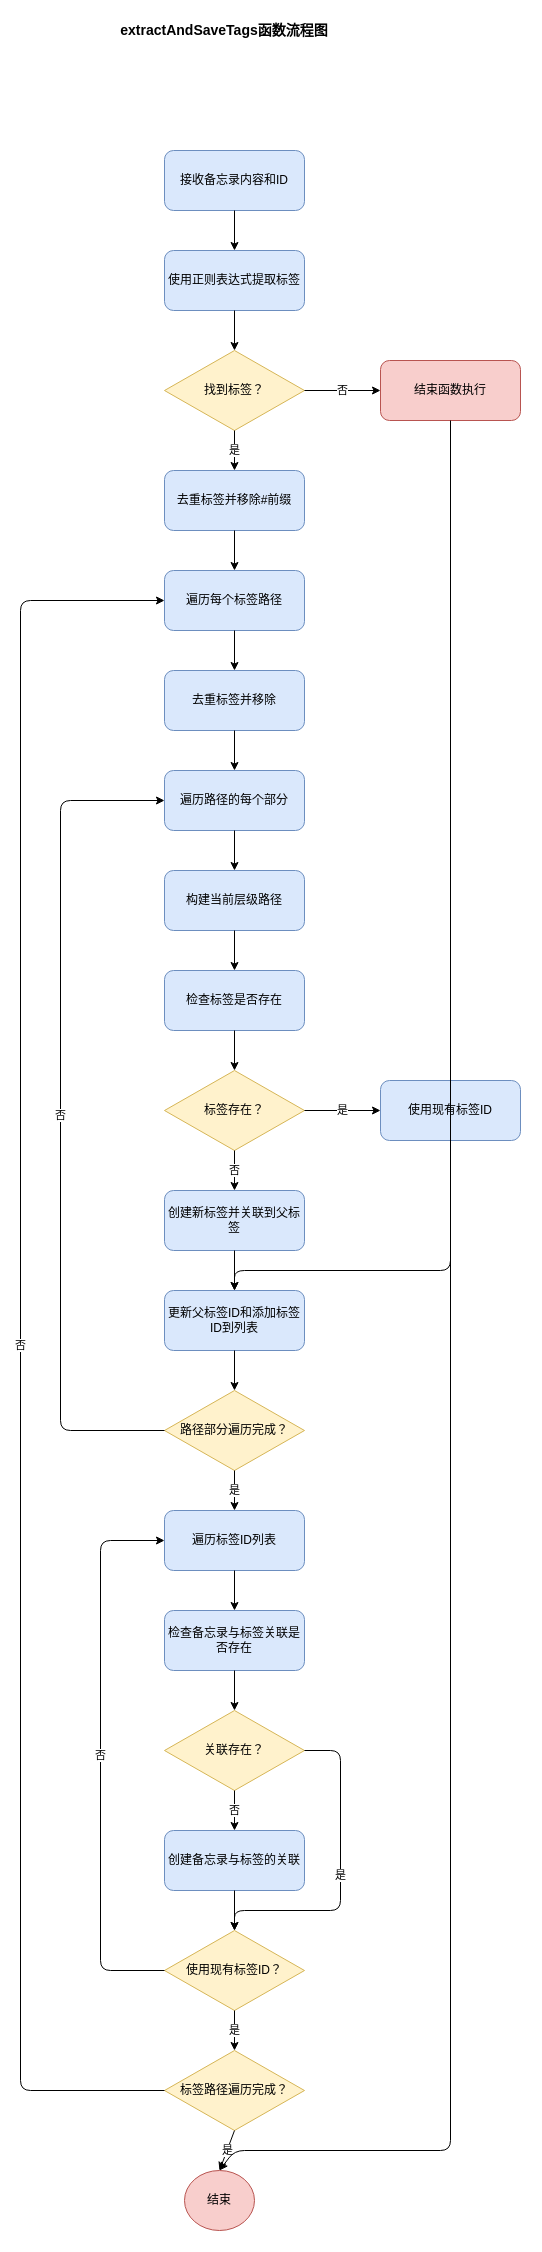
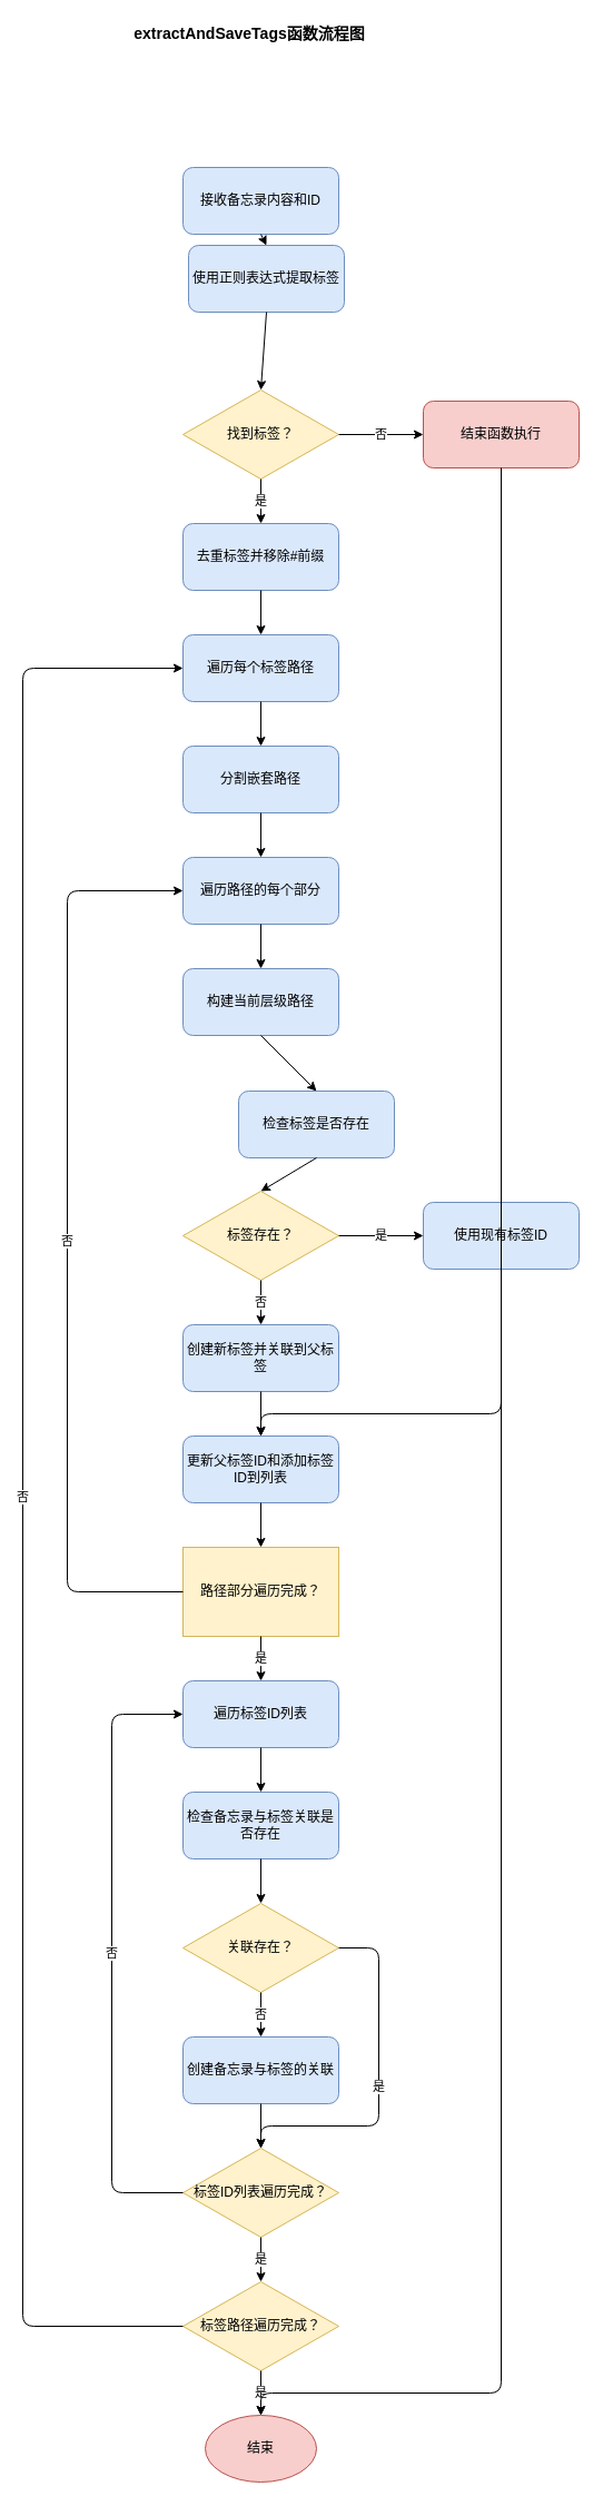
  <mxCell id="0" />
  <mxCell id="1" parent="0" />
  <mxCell id="2" value="&lt;font style=&quot;font-size: 14px&quot;&gt;&lt;b&gt;extractAndSaveTags函数流程图&lt;/b&gt;&lt;/font&gt;" style="text;html=1;strokeColor=none;fillColor=none;align=center;verticalAlign=middle;whiteSpace=wrap;rounded=0;" vertex="1" parent="1"><mxGeometry x="74" y="20" width="300" height="20" as="geometry" /></mxCell>
  <mxCell id="3" value="接收备忘录内容和ID" style="rounded=1;whiteSpace=wrap;html=1;fillColor=#dae8fc;strokeColor=#6c8ebf;" vertex="1" parent="1"><mxGeometry x="164" y="150" width="140" height="60" as="geometry" /></mxCell>
- <mxCell id="4" value="使用正则表达式提取标签" style="rounded=1;whiteSpace=wrap;html=1;fillColor=#dae8fc;strokeColor=#6c8ebf;" vertex="1" parent="1"><mxGeometry x="164" y="250" width="140" height="60" as="geometry" /></mxCell>
+ <mxCell id="4" value="使用正则表达式提取标签" style="rounded=1;whiteSpace=wrap;html=1;fillColor=#dae8fc;strokeColor=#6c8ebf;" vertex="1" parent="1"><mxGeometry x="169" y="220" width="140" height="60" as="geometry" /></mxCell>
  <mxCell id="5" value="找到标签？" style="rhombus;whiteSpace=wrap;html=1;fillColor=#fff2cc;strokeColor=#d6b656;" vertex="1" parent="1"><mxGeometry x="164" y="350" width="140" height="80" as="geometry" /></mxCell>
  <mxCell id="6" value="结束函数执行" style="rounded=1;whiteSpace=wrap;html=1;fillColor=#f8cecc;strokeColor=#b85450;" vertex="1" parent="1"><mxGeometry x="380" y="360" width="140" height="60" as="geometry" /></mxCell>
  <mxCell id="7" value="去重标签并移除#前缀" style="rounded=1;whiteSpace=wrap;html=1;fillColor=#dae8fc;strokeColor=#6c8ebf;" vertex="1" parent="1"><mxGeometry x="164" y="470" width="140" height="60" as="geometry" /></mxCell>
  <mxCell id="8" value="遍历每个标签路径" style="rounded=1;whiteSpace=wrap;html=1;fillColor=#dae8fc;strokeColor=#6c8ebf;" vertex="1" parent="1"><mxGeometry x="164" y="570" width="140" height="60" as="geometry" /></mxCell>
- <mxCell id="9" value="去重标签并移除" style="rounded=1;whiteSpace=wrap;html=1;fillColor=#dae8fc;strokeColor=#6c8ebf;" vertex="1" parent="1"><mxGeometry x="164" y="670" width="140" height="60" as="geometry" /></mxCell>
+ <mxCell id="9" value="分割嵌套路径" style="rounded=1;whiteSpace=wrap;html=1;fillColor=#dae8fc;strokeColor=#6c8ebf;" vertex="1" parent="1"><mxGeometry x="164" y="670" width="140" height="60" as="geometry" /></mxCell>
  <mxCell id="10" value="遍历路径的每个部分" style="rounded=1;whiteSpace=wrap;html=1;fillColor=#dae8fc;strokeColor=#6c8ebf;" vertex="1" parent="1"><mxGeometry x="164" y="770" width="140" height="60" as="geometry" /></mxCell>
  <mxCell id="11" value="构建当前层级路径" style="rounded=1;whiteSpace=wrap;html=1;fillColor=#dae8fc;strokeColor=#6c8ebf;" vertex="1" parent="1"><mxGeometry x="164" y="870" width="140" height="60" as="geometry" /></mxCell>
- <mxCell id="12" value="检查标签是否存在" style="rounded=1;whiteSpace=wrap;html=1;fillColor=#dae8fc;strokeColor=#6c8ebf;" vertex="1" parent="1"><mxGeometry x="164" y="970" width="140" height="60" as="geometry" /></mxCell>
+ <mxCell id="12" value="检查标签是否存在" style="rounded=1;whiteSpace=wrap;html=1;fillColor=#dae8fc;strokeColor=#6c8ebf;" vertex="1" parent="1"><mxGeometry x="214" y="980" width="140" height="60" as="geometry" /></mxCell>
  <mxCell id="13" value="标签存在？" style="rhombus;whiteSpace=wrap;html=1;fillColor=#fff2cc;strokeColor=#d6b656;" vertex="1" parent="1"><mxGeometry x="164" y="1070" width="140" height="80" as="geometry" /></mxCell>
  <mxCell id="14" value="使用现有标签ID" style="rounded=1;whiteSpace=wrap;html=1;fillColor=#dae8fc;strokeColor=#6c8ebf;" vertex="1" parent="1"><mxGeometry x="380" y="1080" width="140" height="60" as="geometry" /></mxCell>
  <mxCell id="15" value="创建新标签并关联到父标签" style="rounded=1;whiteSpace=wrap;html=1;fillColor=#dae8fc;strokeColor=#6c8ebf;" vertex="1" parent="1"><mxGeometry x="164" y="1190" width="140" height="60" as="geometry" /></mxCell>
  <mxCell id="16" value="更新父标签ID和添加标签ID到列表" style="rounded=1;whiteSpace=wrap;html=1;fillColor=#dae8fc;strokeColor=#6c8ebf;" vertex="1" parent="1"><mxGeometry x="164" y="1290" width="140" height="60" as="geometry" /></mxCell>
- <mxCell id="17" value="路径部分遍历完成？" style="rhombus;whiteSpace=wrap;html=1;fillColor=#fff2cc;strokeColor=#d6b656;" vertex="1" parent="1"><mxGeometry x="164" y="1390" width="140" height="80" as="geometry" /></mxCell>
+ <mxCell id="17" value="路径部分遍历完成？" style="whiteSpace=wrap;html=1;fillColor=#fff2cc;strokeColor=#d6b656;rounded=0;" vertex="1" parent="1"><mxGeometry x="164" y="1390" width="140" height="80" as="geometry" /></mxCell>
  <mxCell id="18" value="遍历标签ID列表" style="rounded=1;whiteSpace=wrap;html=1;fillColor=#dae8fc;strokeColor=#6c8ebf;" vertex="1" parent="1"><mxGeometry x="164" y="1510" width="140" height="60" as="geometry" /></mxCell>
  <mxCell id="19" value="检查备忘录与标签关联是否存在" style="rounded=1;whiteSpace=wrap;html=1;fillColor=#dae8fc;strokeColor=#6c8ebf;" vertex="1" parent="1"><mxGeometry x="164" y="1610" width="140" height="60" as="geometry" /></mxCell>
  <mxCell id="20" value="关联存在？" style="rhombus;whiteSpace=wrap;html=1;fillColor=#fff2cc;strokeColor=#d6b656;" vertex="1" parent="1"><mxGeometry x="164" y="1710" width="140" height="80" as="geometry" /></mxCell>
  <mxCell id="21" value="创建备忘录与标签的关联" style="rounded=1;whiteSpace=wrap;html=1;fillColor=#dae8fc;strokeColor=#6c8ebf;" vertex="1" parent="1"><mxGeometry x="164" y="1830" width="140" height="60" as="geometry" /></mxCell>
- <mxCell id="22" value="使用现有标签ID？" style="rhombus;whiteSpace=wrap;html=1;fillColor=#fff2cc;strokeColor=#d6b656;" vertex="1" parent="1"><mxGeometry x="164" y="1930" width="140" height="80" as="geometry" /></mxCell>
+ <mxCell id="22" value="标签ID列表遍历完成？" style="rhombus;whiteSpace=wrap;html=1;fillColor=#fff2cc;strokeColor=#d6b656;" vertex="1" parent="1"><mxGeometry x="164" y="1930" width="140" height="80" as="geometry" /></mxCell>
  <mxCell id="23" value="标签路径遍历完成？" style="rhombus;whiteSpace=wrap;html=1;fillColor=#fff2cc;strokeColor=#d6b656;" vertex="1" parent="1"><mxGeometry x="164" y="2050" width="140" height="80" as="geometry" /></mxCell>
- <mxCell id="24" value="结束" style="ellipse;whiteSpace=wrap;html=1;fillColor=#f8cecc;strokeColor=#b85450;" vertex="1" parent="1"><mxGeometry x="184" y="2170" width="70" height="60" as="geometry" /></mxCell>
+ <mxCell id="24" value="结束" style="ellipse;whiteSpace=wrap;html=1;fillColor=#f8cecc;strokeColor=#b85450;" vertex="1" parent="1"><mxGeometry x="184" y="2170" width="100" height="60" as="geometry" /></mxCell>
  <mxCell id="25" value="" style="endArrow=classic;html=1;exitX=0.5;exitY=1;exitDx=0;exitDy=0;entryX=0.5;entryY=0;entryDx=0;entryDy=0;" edge="1" parent="1" source="3" target="4"><mxGeometry width="50" height="50" relative="1" as="geometry"><mxPoint x="210" y="420" as="sourcePoint" /><mxPoint x="260" y="370" as="targetPoint" /></mxGeometry></mxCell>
  <mxCell id="26" value="" style="endArrow=classic;html=1;exitX=0.5;exitY=1;exitDx=0;exitDy=0;entryX=0.5;entryY=0;entryDx=0;entryDy=0;" edge="1" parent="1" source="4" target="5"><mxGeometry width="50" height="50" relative="1" as="geometry"><mxPoint x="210" y="420" as="sourcePoint" /><mxPoint x="260" y="370" as="targetPoint" /></mxGeometry></mxCell>
  <mxCell id="27" value="否" style="endArrow=classic;html=1;exitX=1;exitY=0.5;exitDx=0;exitDy=0;entryX=0;entryY=0.5;entryDx=0;entryDy=0;" edge="1" parent="1" source="5" target="6"><mxGeometry width="50" height="50" relative="1" as="geometry"><mxPoint x="210" y="420" as="sourcePoint" /><mxPoint x="260" y="370" as="targetPoint" /></mxGeometry></mxCell>
  <mxCell id="28" value="是" style="endArrow=classic;html=1;exitX=0.5;exitY=1;exitDx=0;exitDy=0;entryX=0.5;entryY=0;entryDx=0;entryDy=0;" edge="1" parent="1" source="5" target="7"><mxGeometry width="50" height="50" relative="1" as="geometry"><mxPoint x="210" y="420" as="sourcePoint" /><mxPoint x="260" y="370" as="targetPoint" /></mxGeometry></mxCell>
  <mxCell id="29" value="" style="endArrow=classic;html=1;exitX=0.5;exitY=1;exitDx=0;exitDy=0;entryX=0.5;entryY=0;entryDx=0;entryDy=0;" edge="1" parent="1" source="7" target="8"><mxGeometry width="50" height="50" relative="1" as="geometry"><mxPoint x="210" y="620" as="sourcePoint" /><mxPoint x="260" y="570" as="targetPoint" /></mxGeometry></mxCell>
  <mxCell id="30" value="" style="endArrow=classic;html=1;exitX=0.5;exitY=1;exitDx=0;exitDy=0;entryX=0.5;entryY=0;entryDx=0;entryDy=0;" edge="1" parent="1" source="8" target="9"><mxGeometry width="50" height="50" relative="1" as="geometry"><mxPoint x="210" y="720" as="sourcePoint" /><mxPoint x="260" y="670" as="targetPoint" /></mxGeometry></mxCell>
  <mxCell id="31" value="" style="endArrow=classic;html=1;exitX=0.5;exitY=1;exitDx=0;exitDy=0;entryX=0.5;entryY=0;entryDx=0;entryDy=0;" edge="1" parent="1" source="9" target="10"><mxGeometry width="50" height="50" relative="1" as="geometry"><mxPoint x="210" y="820" as="sourcePoint" /><mxPoint x="260" y="770" as="targetPoint" /></mxGeometry></mxCell>
  <mxCell id="32" value="" style="endArrow=classic;html=1;exitX=0.5;exitY=1;exitDx=0;exitDy=0;entryX=0.5;entryY=0;entryDx=0;entryDy=0;" edge="1" parent="1" source="10" target="11"><mxGeometry width="50" height="50" relative="1" as="geometry"><mxPoint x="210" y="920" as="sourcePoint" /><mxPoint x="260" y="870" as="targetPoint" /></mxGeometry></mxCell>
  <mxCell id="33" value="" style="endArrow=classic;html=1;exitX=0.5;exitY=1;exitDx=0;exitDy=0;entryX=0.5;entryY=0;entryDx=0;entryDy=0;" edge="1" parent="1" source="11" target="12"><mxGeometry width="50" height="50" relative="1" as="geometry"><mxPoint x="210" y="1020" as="sourcePoint" /><mxPoint x="260" y="970" as="targetPoint" /></mxGeometry></mxCell>
  <mxCell id="34" value="" style="endArrow=classic;html=1;exitX=0.5;exitY=1;exitDx=0;exitDy=0;entryX=0.5;entryY=0;entryDx=0;entryDy=0;" edge="1" parent="1" source="12" target="13"><mxGeometry width="50" height="50" relative="1" as="geometry"><mxPoint x="210" y="1120" as="sourcePoint" /><mxPoint x="260" y="1070" as="targetPoint" /></mxGeometry></mxCell>
  <mxCell id="35" value="是" style="endArrow=classic;html=1;exitX=1;exitY=0.5;exitDx=0;exitDy=0;entryX=0;entryY=0.5;entryDx=0;entryDy=0;" edge="1" parent="1" source="13" target="14"><mxGeometry width="50" height="50" relative="1" as="geometry"><mxPoint x="210" y="1120" as="sourcePoint" /><mxPoint x="260" y="1070" as="targetPoint" /></mxGeometry></mxCell>
  <mxCell id="36" value="否" style="endArrow=classic;html=1;exitX=0.5;exitY=1;exitDx=0;exitDy=0;entryX=0.5;entryY=0;entryDx=0;entryDy=0;" edge="1" parent="1" source="13" target="15"><mxGeometry width="50" height="50" relative="1" as="geometry"><mxPoint x="210" y="1220" as="sourcePoint" /><mxPoint x="260" y="1170" as="targetPoint" /></mxGeometry></mxCell>
  <mxCell id="37" value="" style="endArrow=classic;html=1;exitX=0.5;exitY=1;exitDx=0;exitDy=0;entryX=0.5;entryY=0;entryDx=0;entryDy=0;" edge="1" parent="1" source="15" target="16"><mxGeometry width="50" height="50" relative="1" as="geometry"><mxPoint x="210" y="1320" as="sourcePoint" /><mxPoint x="260" y="1270" as="targetPoint" /></mxGeometry></mxCell>
  <mxCell id="38" value="" style="endArrow=classic;html=1;exitX=0.5;exitY=1;exitDx=0;exitDy=0;entryX=0.5;entryY=0;entryDx=0;entryDy=0;" edge="1" parent="1" source="14" target="16"><mxGeometry width="50" height="50" relative="1" as="geometry"><mxPoint x="210" y="1320" as="sourcePoint" /><mxPoint x="260" y="1270" as="targetPoint" /><Array as="points"><mxPoint x="450" y="1270" /><mxPoint x="234" y="1270" /></Array></mxGeometry></mxCell>
  <mxCell id="39" value="" style="endArrow=classic;html=1;exitX=0.5;exitY=1;exitDx=0;exitDy=0;entryX=0.5;entryY=0;entryDx=0;entryDy=0;" edge="1" parent="1" source="16" target="17"><mxGeometry width="50" height="50" relative="1" as="geometry"><mxPoint x="210" y="1420" as="sourcePoint" /><mxPoint x="260" y="1370" as="targetPoint" /></mxGeometry></mxCell>
  <mxCell id="40" value="否" style="endArrow=classic;html=1;exitX=0;exitY=0.5;exitDx=0;exitDy=0;entryX=0;entryY=0.5;entryDx=0;entryDy=0;" edge="1" parent="1" source="17" target="10"><mxGeometry width="50" height="50" relative="1" as="geometry"><mxPoint x="210" y="1420" as="sourcePoint" /><mxPoint x="260" y="1370" as="targetPoint" /><Array as="points"><mxPoint x="60" y="1430" /><mxPoint x="60" y="800" /></Array></mxGeometry></mxCell>
  <mxCell id="41" value="是" style="endArrow=classic;html=1;exitX=0.5;exitY=1;exitDx=0;exitDy=0;entryX=0.5;entryY=0;entryDx=0;entryDy=0;" edge="1" parent="1" source="17" target="18"><mxGeometry width="50" height="50" relative="1" as="geometry"><mxPoint x="210" y="1520" as="sourcePoint" /><mxPoint x="260" y="1470" as="targetPoint" /></mxGeometry></mxCell>
  <mxCell id="42" value="" style="endArrow=classic;html=1;exitX=0.5;exitY=1;exitDx=0;exitDy=0;entryX=0.5;entryY=0;entryDx=0;entryDy=0;" edge="1" parent="1" source="18" target="19"><mxGeometry width="50" height="50" relative="1" as="geometry"><mxPoint x="210" y="1620" as="sourcePoint" /><mxPoint x="260" y="1570" as="targetPoint" /></mxGeometry></mxCell>
  <mxCell id="43" value="" style="endArrow=classic;html=1;exitX=0.5;exitY=1;exitDx=0;exitDy=0;entryX=0.5;entryY=0;entryDx=0;entryDy=0;" edge="1" parent="1" source="19" target="20"><mxGeometry width="50" height="50" relative="1" as="geometry"><mxPoint x="210" y="1720" as="sourcePoint" /><mxPoint x="260" y="1670" as="targetPoint" /></mxGeometry></mxCell>
  <mxCell id="44" value="否" style="endArrow=classic;html=1;exitX=0.5;exitY=1;exitDx=0;exitDy=0;entryX=0.5;entryY=0;entryDx=0;entryDy=0;" edge="1" parent="1" source="20" target="21"><mxGeometry width="50" height="50" relative="1" as="geometry"><mxPoint x="210" y="1820" as="sourcePoint" /><mxPoint x="260" y="1770" as="targetPoint" /></mxGeometry></mxCell>
  <mxCell id="45" value="" style="endArrow=classic;html=1;exitX=0.5;exitY=1;exitDx=0;exitDy=0;entryX=0.5;entryY=0;entryDx=0;entryDy=0;" edge="1" parent="1" source="21" target="22"><mxGeometry width="50" height="50" relative="1" as="geometry"><mxPoint x="210" y="1920" as="sourcePoint" /><mxPoint x="260" y="1870" as="targetPoint" /></mxGeometry></mxCell>
  <mxCell id="46" value="是" style="endArrow=classic;html=1;exitX=1;exitY=0.5;exitDx=0;exitDy=0;" edge="1" parent="1" source="20"><mxGeometry width="50" height="50" relative="1" as="geometry"><mxPoint x="210" y="1920" as="sourcePoint" /><mxPoint x="234" y="1930" as="targetPoint" /><Array as="points"><mxPoint x="340" y="1750" /><mxPoint x="340" y="1910" /><mxPoint x="234" y="1910" /></Array></mxGeometry></mxCell>
  <mxCell id="47" value="否" style="endArrow=classic;html=1;exitX=0;exitY=0.5;exitDx=0;exitDy=0;entryX=0;entryY=0.5;entryDx=0;entryDy=0;" edge="1" parent="1" source="22" target="18"><mxGeometry width="50" height="50" relative="1" as="geometry"><mxPoint x="210" y="1920" as="sourcePoint" /><mxPoint x="260" y="1870" as="targetPoint" /><Array as="points"><mxPoint x="100" y="1970" /><mxPoint x="100" y="1540" /></Array></mxGeometry></mxCell>
  <mxCell id="48" value="是" style="endArrow=classic;html=1;exitX=0.5;exitY=1;exitDx=0;exitDy=0;entryX=0.5;entryY=0;entryDx=0;entryDy=0;" edge="1" parent="1" source="22" target="23"><mxGeometry width="50" height="50" relative="1" as="geometry"><mxPoint x="210" y="2020" as="sourcePoint" /><mxPoint x="260" y="1970" as="targetPoint" /></mxGeometry></mxCell>
  <mxCell id="49" value="否" style="endArrow=classic;html=1;exitX=0;exitY=0.5;exitDx=0;exitDy=0;entryX=0;entryY=0.5;entryDx=0;entryDy=0;" edge="1" parent="1" source="23" target="8"><mxGeometry width="50" height="50" relative="1" as="geometry"><mxPoint x="210" y="2020" as="sourcePoint" /><mxPoint x="260" y="1970" as="targetPoint" /><Array as="points"><mxPoint x="20" y="2090" /><mxPoint x="20" y="600" /></Array></mxGeometry></mxCell>
  <mxCell id="50" value="是" style="endArrow=classic;html=1;exitX=0.5;exitY=1;exitDx=0;exitDy=0;entryX=0.5;entryY=0;entryDx=0;entryDy=0;" edge="1" parent="1" source="23" target="24"><mxGeometry width="50" height="50" relative="1" as="geometry"><mxPoint x="210" y="2120" as="sourcePoint" /><mxPoint x="260" y="2070" as="targetPoint" /></mxGeometry></mxCell>
  <mxCell id="51" value="" style="endArrow=classic;html=1;exitX=0.5;exitY=1;exitDx=0;exitDy=0;entryX=0.5;entryY=0;entryDx=0;entryDy=0;" edge="1" parent="1" source="6" target="24"><mxGeometry width="50" height="50" relative="1" as="geometry"><mxPoint x="210" y="1020" as="sourcePoint" /><mxPoint x="260" y="970" as="targetPoint" /><Array as="points"><mxPoint x="450" y="2150" /><mxPoint x="234" y="2150" /></Array></mxGeometry></mxCell>
